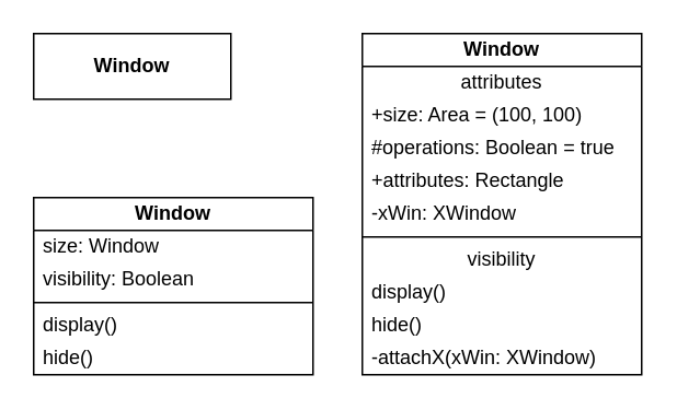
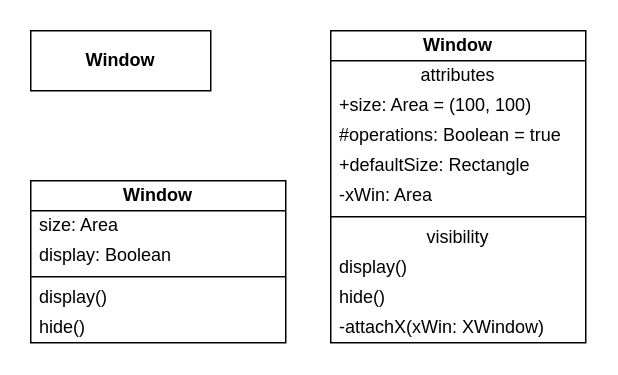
  <mxCell id="0" />
  <mxCell id="1" parent="0" />
  <mxCell id="2" value="&lt;b&gt;Window&lt;/b&gt;" style="fontStyle=0;html=1;whiteSpace=wrap;" vertex="1" parent="1"><mxGeometry x="20" y="20" width="120" height="40" as="geometry" /></mxCell>
  <mxCell id="3" value="&lt;b&gt;Window&lt;/b&gt;" style="swimlane;fontStyle=0;align=center;verticalAlign=middle;childLayout=stackLayout;horizontal=1;startSize=20;horizontalStack=0;resizeParent=1;resizeParentMax=0;resizeLast=0;collapsible=0;marginBottom=0;html=1;whiteSpace=wrap;" vertex="1" parent="1"><mxGeometry x="220" y="20" width="170" height="208" as="geometry" /></mxCell>
  <mxCell id="4" value="attributes" style="text;html=1;strokeColor=none;fillColor=none;align=center;verticalAlign=middle;spacingLeft=4;spacingRight=4;overflow=hidden;rotatable=0;points=[[0,0.5],[1,0.5]];portConstraint=eastwest;whiteSpace=wrap;" vertex="1" parent="3"><mxGeometry y="20" width="170" height="20" as="geometry" /></mxCell>
  <mxCell id="5" value="+size: Area = (100, 100)" style="text;html=1;strokeColor=none;fillColor=none;align=left;verticalAlign=middle;spacingLeft=4;spacingRight=4;overflow=hidden;rotatable=0;points=[[0,0.5],[1,0.5]];portConstraint=eastwest;whiteSpace=wrap;" vertex="1" parent="3"><mxGeometry y="40" width="170" height="20" as="geometry" /></mxCell>
  <mxCell id="6" value="#operations: Boolean = true" style="text;html=1;strokeColor=none;fillColor=none;align=left;verticalAlign=middle;spacingLeft=4;spacingRight=4;overflow=hidden;rotatable=0;points=[[0,0.5],[1,0.5]];portConstraint=eastwest;whiteSpace=wrap;" vertex="1" parent="3"><mxGeometry y="60" width="170" height="20" as="geometry" /></mxCell>
- <mxCell id="7" value="+attributes: Rectangle" style="text;html=1;strokeColor=none;fillColor=none;align=left;verticalAlign=middle;spacingLeft=4;spacingRight=4;overflow=hidden;rotatable=0;points=[[0,0.5],[1,0.5]];portConstraint=eastwest;whiteSpace=wrap;" vertex="1" parent="3"><mxGeometry y="80" width="170" height="20" as="geometry" /></mxCell>
- <mxCell id="8" value="-xWin: XWindow" style="text;html=1;strokeColor=none;fillColor=none;align=left;verticalAlign=middle;spacingLeft=4;spacingRight=4;overflow=hidden;rotatable=0;points=[[0,0.5],[1,0.5]];portConstraint=eastwest;whiteSpace=wrap;" vertex="1" parent="3"><mxGeometry y="100" width="170" height="20" as="geometry" /></mxCell>
+ <mxCell id="7" value="+defaultSize: Rectangle" style="text;html=1;strokeColor=none;fillColor=none;align=left;verticalAlign=middle;spacingLeft=4;spacingRight=4;overflow=hidden;rotatable=0;points=[[0,0.5],[1,0.5]];portConstraint=eastwest;whiteSpace=wrap;" vertex="1" parent="3"><mxGeometry y="80" width="170" height="20" as="geometry" /></mxCell>
+ <mxCell id="8" value="-xWin: Area" style="text;html=1;strokeColor=none;fillColor=none;align=left;verticalAlign=middle;spacingLeft=4;spacingRight=4;overflow=hidden;rotatable=0;points=[[0,0.5],[1,0.5]];portConstraint=eastwest;whiteSpace=wrap;" vertex="1" parent="3"><mxGeometry y="100" width="170" height="20" as="geometry" /></mxCell>
  <mxCell id="9" value="" style="line;strokeWidth=1;fillColor=none;align=left;verticalAlign=middle;spacingTop=-1;spacingLeft=3;spacingRight=3;rotatable=0;labelPosition=right;points=[];portConstraint=eastwest;" vertex="1" parent="3"><mxGeometry y="120" width="170" height="8" as="geometry" /></mxCell>
  <mxCell id="10" value="visibility" style="text;html=1;strokeColor=none;fillColor=none;align=center;verticalAlign=middle;spacingLeft=4;spacingRight=4;overflow=hidden;rotatable=0;points=[[0,0.5],[1,0.5]];portConstraint=eastwest;whiteSpace=wrap;" vertex="1" parent="3"><mxGeometry y="128" width="170" height="20" as="geometry" /></mxCell>
  <mxCell id="11" value="display()" style="text;html=1;strokeColor=none;fillColor=none;align=left;verticalAlign=middle;spacingLeft=4;spacingRight=4;overflow=hidden;rotatable=0;points=[[0,0.5],[1,0.5]];portConstraint=eastwest;whiteSpace=wrap;" vertex="1" parent="3"><mxGeometry y="148" width="170" height="20" as="geometry" /></mxCell>
  <mxCell id="12" value="hide()" style="text;html=1;strokeColor=none;fillColor=none;align=left;verticalAlign=middle;spacingLeft=4;spacingRight=4;overflow=hidden;rotatable=0;points=[[0,0.5],[1,0.5]];portConstraint=eastwest;whiteSpace=wrap;" vertex="1" parent="3"><mxGeometry y="168" width="170" height="20" as="geometry" /></mxCell>
  <mxCell id="13" value="-attachX(xWin: XWindow)" style="text;html=1;strokeColor=none;fillColor=none;align=left;verticalAlign=middle;spacingLeft=4;spacingRight=4;overflow=hidden;rotatable=0;points=[[0,0.5],[1,0.5]];portConstraint=eastwest;whiteSpace=wrap;" vertex="1" parent="3"><mxGeometry y="188" width="170" height="20" as="geometry" /></mxCell>
  <mxCell id="14" value="&lt;b&gt;Window&lt;/b&gt;" style="swimlane;fontStyle=0;align=center;verticalAlign=middle;childLayout=stackLayout;horizontal=1;startSize=20;horizontalStack=0;resizeParent=1;resizeParentMax=0;resizeLast=0;collapsible=0;marginBottom=0;html=1;whiteSpace=wrap;" vertex="1" parent="1"><mxGeometry x="20" y="120" width="170" height="108" as="geometry" /></mxCell>
- <mxCell id="15" value="size: Window" style="text;html=1;strokeColor=none;fillColor=none;align=left;verticalAlign=middle;spacingLeft=4;spacingRight=4;overflow=hidden;rotatable=0;points=[[0,0.5],[1,0.5]];portConstraint=eastwest;whiteSpace=wrap;" vertex="1" parent="14"><mxGeometry y="20" width="170" height="20" as="geometry" /></mxCell>
- <mxCell id="16" value="visibility: Boolean" style="text;html=1;strokeColor=none;fillColor=none;align=left;verticalAlign=middle;spacingLeft=4;spacingRight=4;overflow=hidden;rotatable=0;points=[[0,0.5],[1,0.5]];portConstraint=eastwest;whiteSpace=wrap;" vertex="1" parent="14"><mxGeometry y="40" width="170" height="20" as="geometry" /></mxCell>
+ <mxCell id="15" value="size: Area" style="text;html=1;strokeColor=none;fillColor=none;align=left;verticalAlign=middle;spacingLeft=4;spacingRight=4;overflow=hidden;rotatable=0;points=[[0,0.5],[1,0.5]];portConstraint=eastwest;whiteSpace=wrap;" vertex="1" parent="14"><mxGeometry y="20" width="170" height="20" as="geometry" /></mxCell>
+ <mxCell id="16" value="display: Boolean" style="text;html=1;strokeColor=none;fillColor=none;align=left;verticalAlign=middle;spacingLeft=4;spacingRight=4;overflow=hidden;rotatable=0;points=[[0,0.5],[1,0.5]];portConstraint=eastwest;whiteSpace=wrap;" vertex="1" parent="14"><mxGeometry y="40" width="170" height="20" as="geometry" /></mxCell>
  <mxCell id="17" value="" style="line;strokeWidth=1;fillColor=none;align=left;verticalAlign=middle;spacingTop=-1;spacingLeft=3;spacingRight=3;rotatable=0;labelPosition=right;points=[];portConstraint=eastwest;" vertex="1" parent="14"><mxGeometry y="60" width="170" height="8" as="geometry" /></mxCell>
  <mxCell id="18" value="display()" style="text;html=1;strokeColor=none;fillColor=none;align=left;verticalAlign=middle;spacingLeft=4;spacingRight=4;overflow=hidden;rotatable=0;points=[[0,0.5],[1,0.5]];portConstraint=eastwest;whiteSpace=wrap;" vertex="1" parent="14"><mxGeometry y="68" width="170" height="20" as="geometry" /></mxCell>
  <mxCell id="19" value="hide()" style="text;html=1;strokeColor=none;fillColor=none;align=left;verticalAlign=middle;spacingLeft=4;spacingRight=4;overflow=hidden;rotatable=0;points=[[0,0.5],[1,0.5]];portConstraint=eastwest;whiteSpace=wrap;" vertex="1" parent="14"><mxGeometry y="88" width="170" height="20" as="geometry" /></mxCell>
